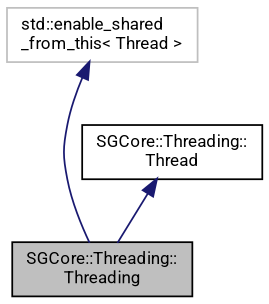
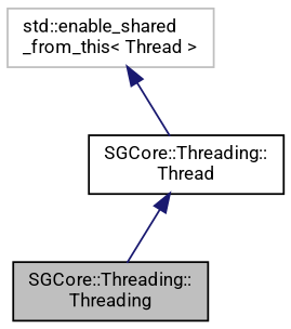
  digraph {
    fontname=Roboto
    node [color=black fillcolor=white fontname=Roboto fontsize=10 shape=record style=filled]
    edge [color=midnightblue dir=back fontname=Roboto fontsize=10 labelfontname=Helvetica labelfontsize=10 style=solid]
    n1 [fillcolor=grey75 fontcolor=black height=0.2 label="SGCore::Threading::\lThreading" width=0.4]
    n2 [height=0.2 label="SGCore::Threading::\lThread" width=0.4]
    n3 [color=grey75 height=0.2 label="std::enable_shared\l_from_this\< Thread \>" width=0.4]
    n2 -> n1
-   n3 -> n1
+   n3 -> n2
  }
